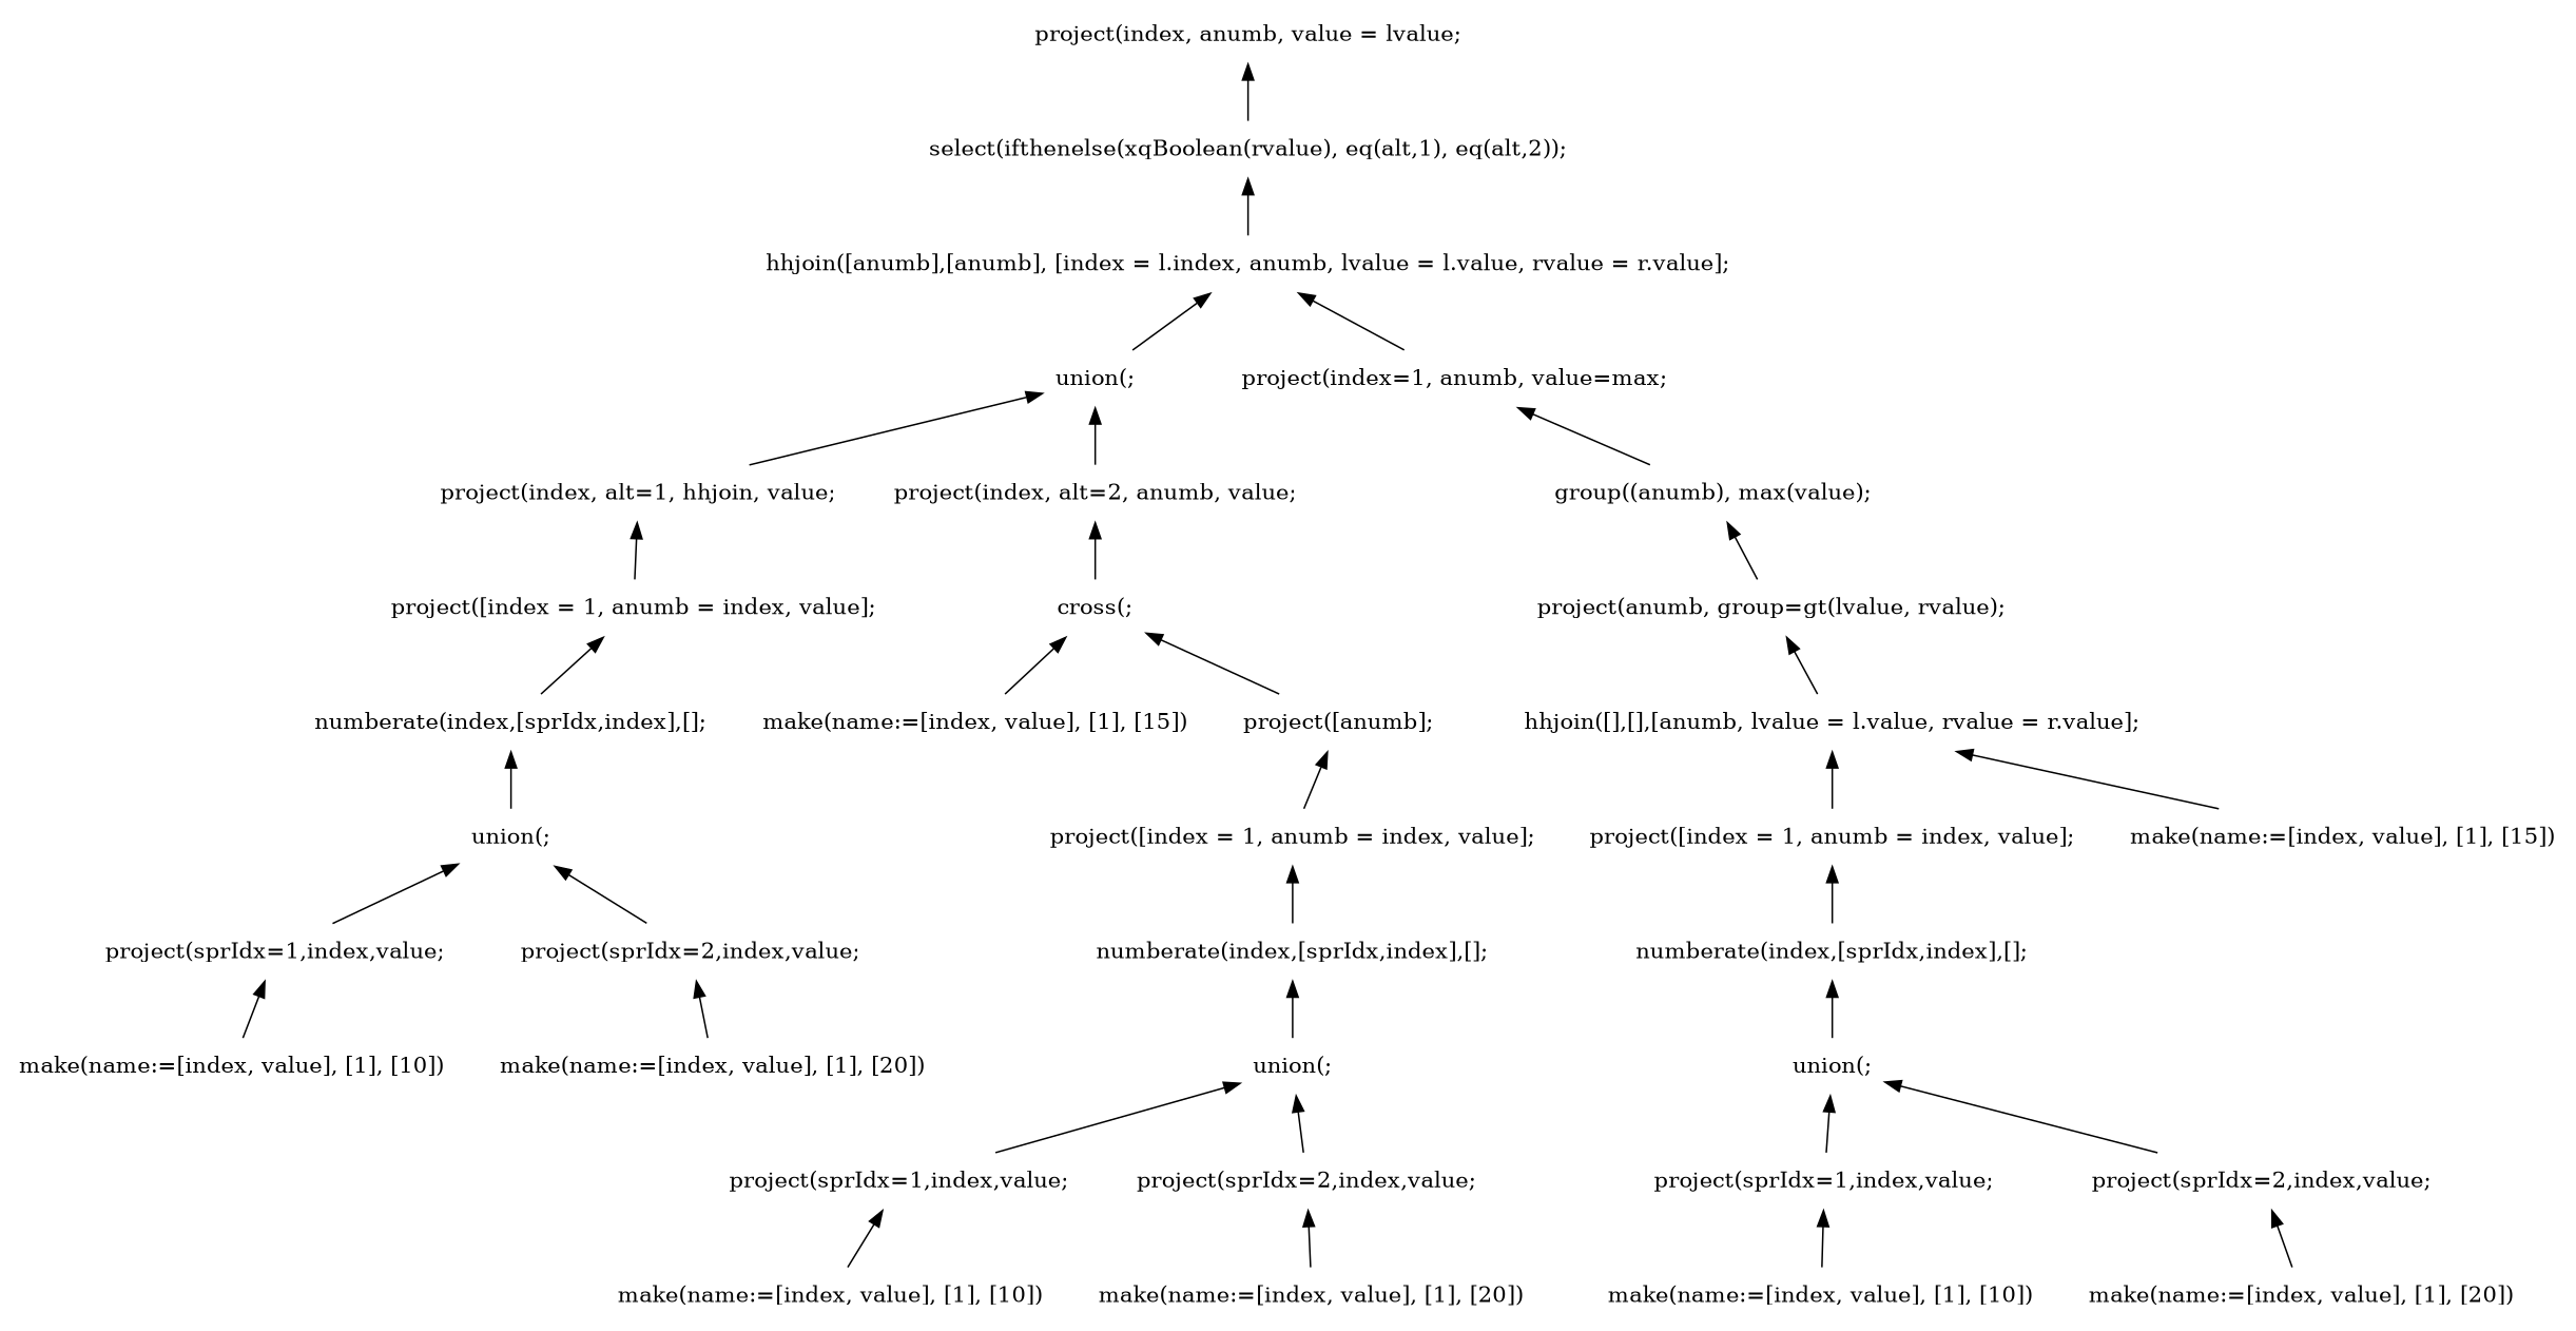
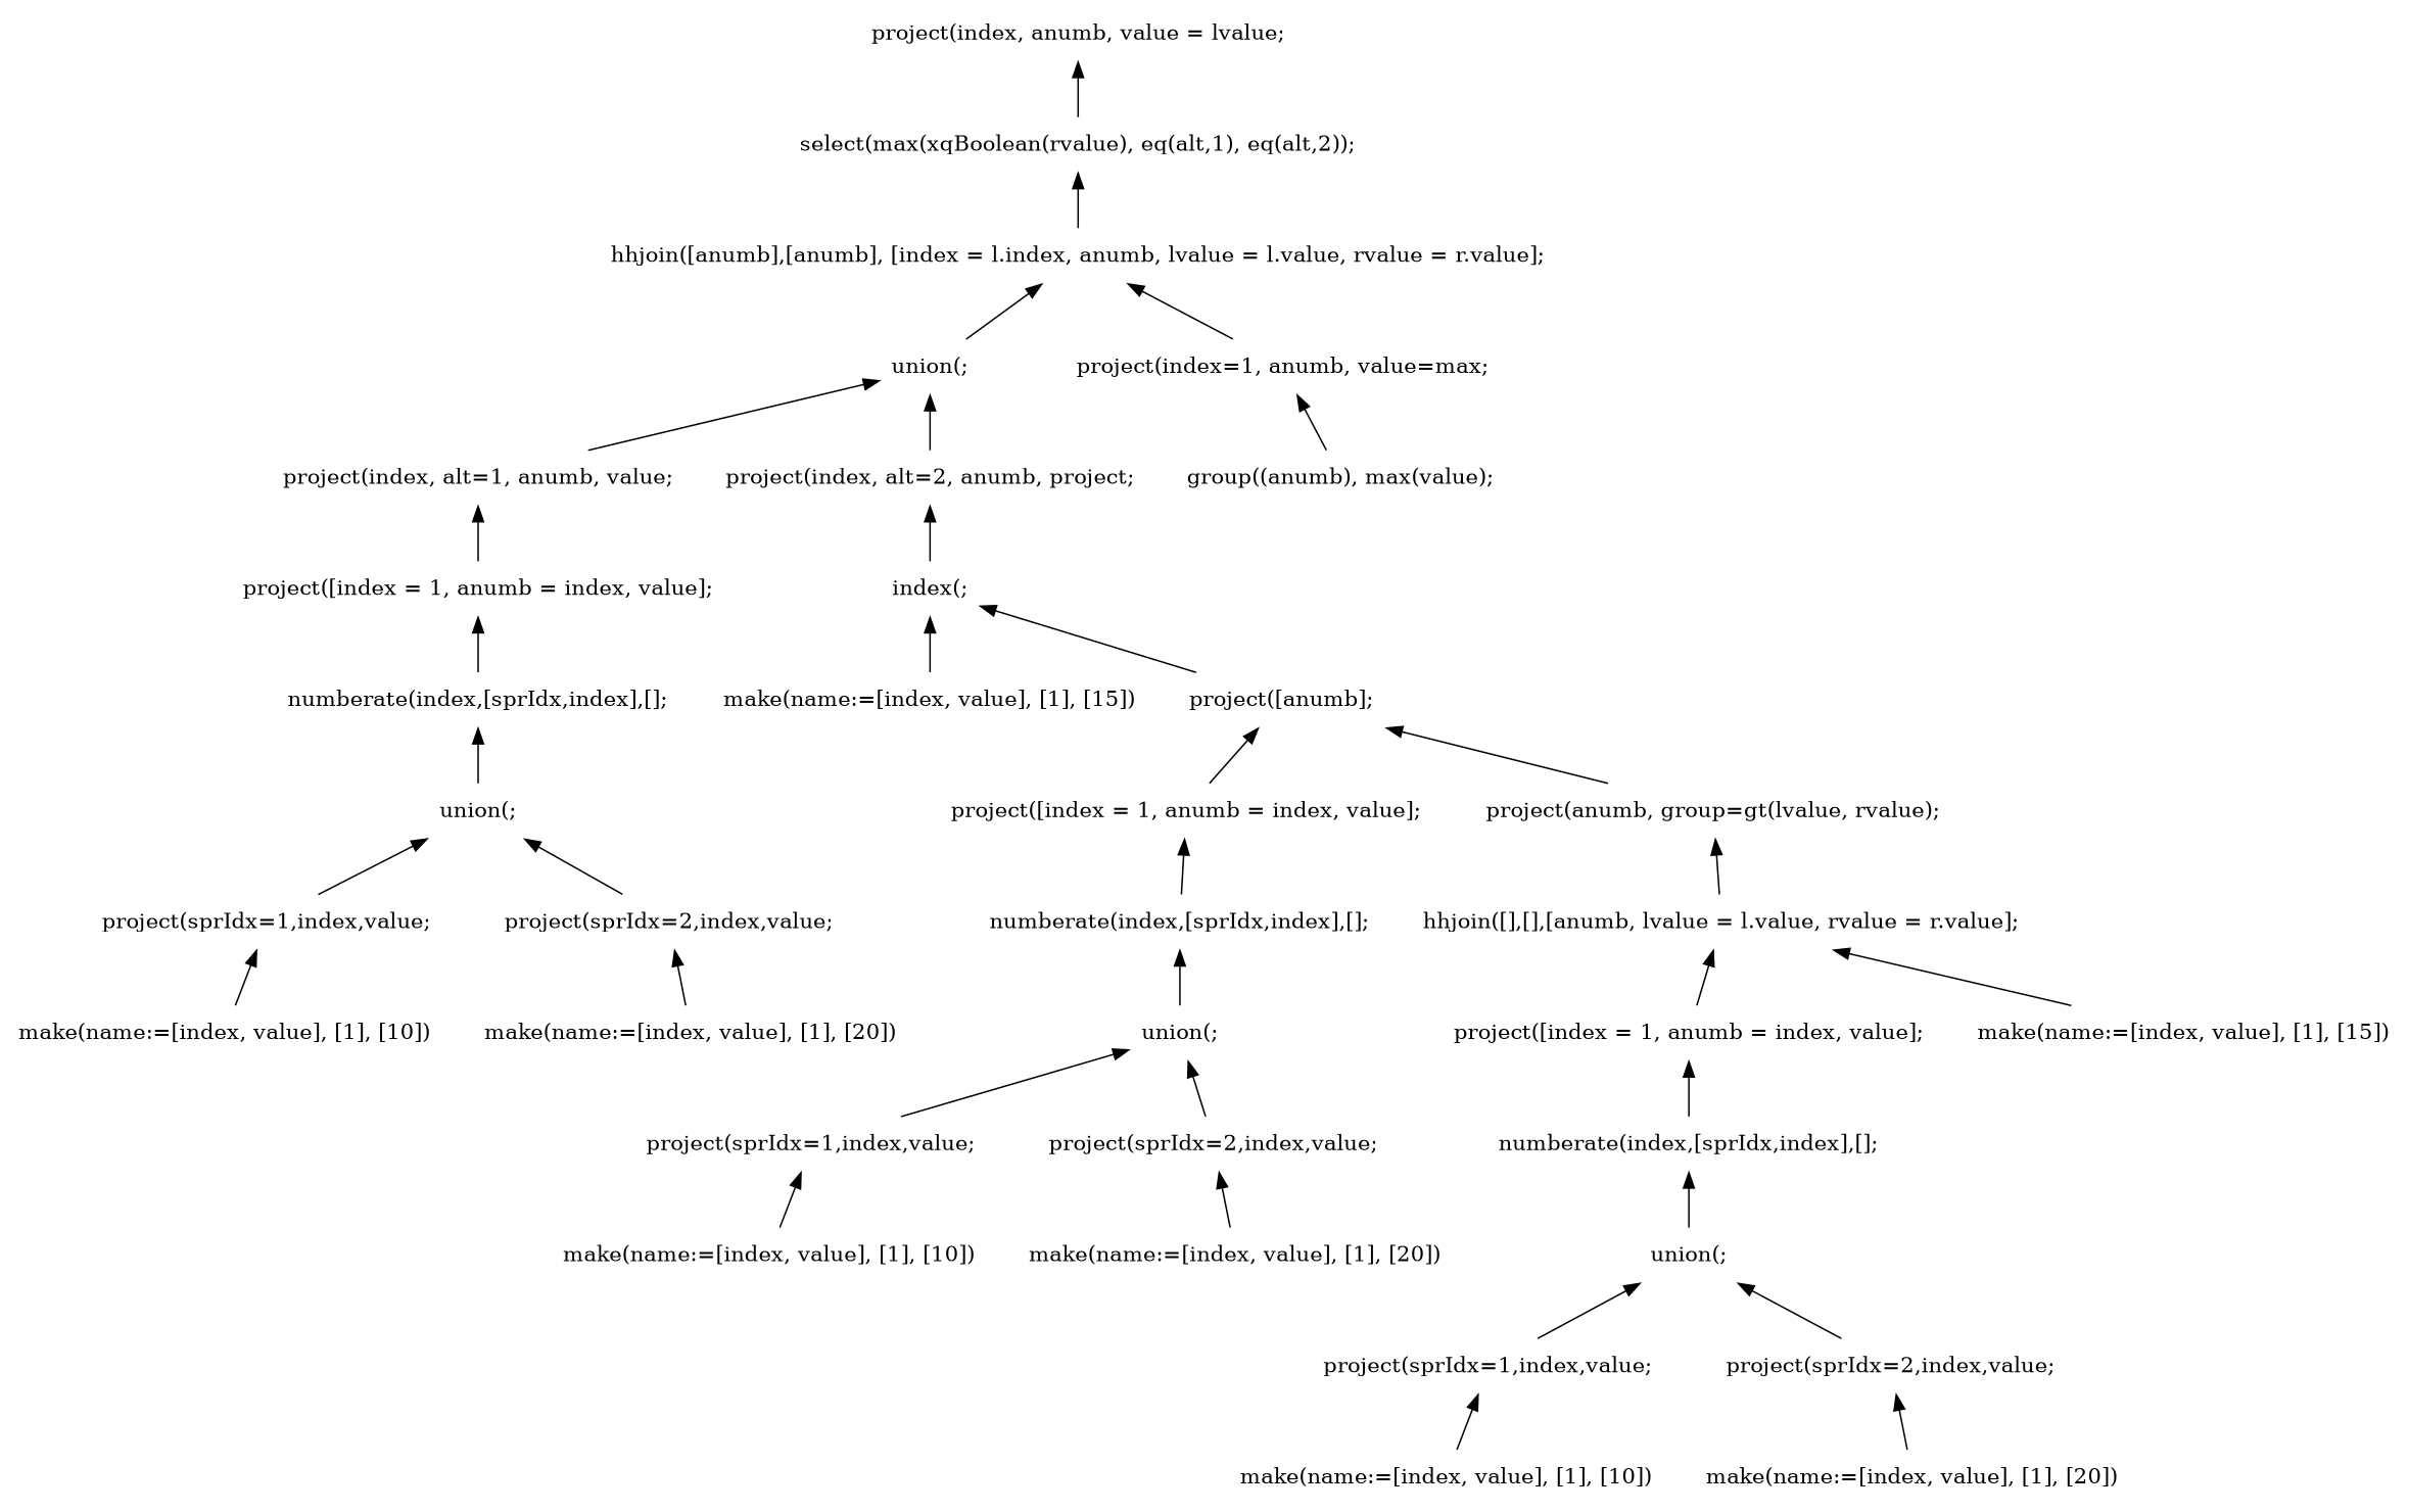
  digraph {
    node [shape=plaintext]
    edge [arrowhead=none arrowtail=normal color=black dir=both fontcolor=black weight=1]
    n1 [label="project(index, anumb, value = lvalue;"]
-   n2 [label="select(ifthenelse(xqBoolean(rvalue), eq(alt,1), eq(alt,2));"]
+   n2 [label="select(max(xqBoolean(rvalue), eq(alt,1), eq(alt,2));"]
    n3 [label="hhjoin([anumb],[anumb], [index = l.index, anumb, lvalue = l.value, rvalue = r.value];"]
    n4 [label="union(;"]
    n5 [label="project(index=1, anumb, value=max;"]
-   n6 [label="project(index, alt=1, hhjoin, value;"]
-   n7 [label="project(index, alt=2, anumb, value;"]
+   n6 [label="project(index, alt=1, anumb, value;"]
+   n7 [label="project(index, alt=2, anumb, project;"]
    n8 [label="group((anumb), max(value);"]
    n9 [label="project([index = 1, anumb = index, value];"]
-   n10 [label="cross(;"]
+   n10 [label="index(;"]
    n11 [label="numberate(index,[sprIdx,index],[];"]
    n12 [label="union(;"]
    n13 [label="project(sprIdx=1,index,value;"]
    n14 [label="project(sprIdx=2,index,value;"]
    n15 [label="make(name:=[index, value], [1], [10])"]
    n16 [label="make(name:=[index, value], [1], [20])"]
    n17 [label="make(name:=[index, value], [1], [15])"]
    n18 [label="project([anumb];"]
    n19 [label="project([index = 1, anumb = index, value];"]
    n20 [label="numberate(index,[sprIdx,index],[];"]
    n21 [label="union(;"]
    n22 [label="project(sprIdx=1,index,value;"]
    n23 [label="project(sprIdx=2,index,value;"]
    n24 [label="make(name:=[index, value], [1], [10])"]
    n25 [label="make(name:=[index, value], [1], [20])"]
    n26 [label="project(anumb, group=gt(lvalue, rvalue);"]
    n27 [label="hhjoin([],[],[anumb, lvalue = l.value, rvalue = r.value];"]
    n28 [label="project([index = 1, anumb = index, value];"]
    n29 [label="make(name:=[index, value], [1], [15])"]
    n30 [label="numberate(index,[sprIdx,index],[];"]
    n31 [label="union(;"]
    n32 [label="project(sprIdx=1,index,value;"]
    n33 [label="project(sprIdx=2,index,value;"]
    n34 [label="make(name:=[index, value], [1], [10])"]
    n35 [label="make(name:=[index, value], [1], [20])"]
    n1 -> n2
    n2 -> n3
    n3 -> n4
    n3 -> n5
    n4 -> n6
    n4 -> n7
    n5 -> n8
    n6 -> n9
    n7 -> n10
-   n8 -> n26
+   n18 -> n26
    n9 -> n11
    n10 -> n17
    n10 -> n18
    n11 -> n12
    n12 -> n13
    n12 -> n14
    n13 -> n15
    n14 -> n16
    n18 -> n19
    n19 -> n20
    n20 -> n21
    n21 -> n22
    n21 -> n23
    n22 -> n24
    n23 -> n25
    n26 -> n27
    n27 -> n28
    n27 -> n29
    n28 -> n30
    n30 -> n31
    n31 -> n32
    n31 -> n33
    n32 -> n34
    n33 -> n35
  }
